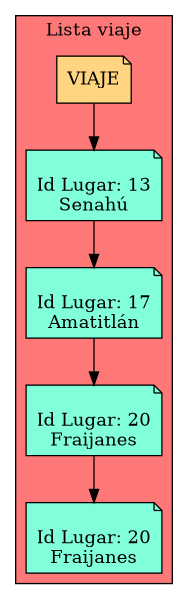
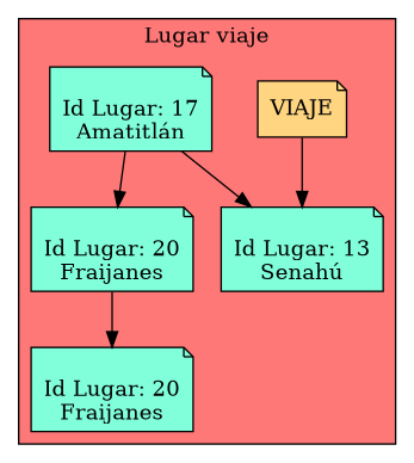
  digraph {
    node [fillcolor="#81FFDA" shape=note style=filled]
    n1 [fillcolor="#FFD581" label=VIAJE]
    n2 [label="\nId Lugar: 13\nSenahú"]
    n3 [label="\nId Lugar: 17\nAmatitlán"]
    n4 [label="\nId Lugar: 20\nFraijanes"]
    n5 [label="\nId Lugar: 20\nFraijanes"]
    subgraph cluster_1 {
      bgcolor="#FF7878"
-     label=" Lista viaje "
+     label=" Lugar viaje "
      n1
      n2
      n3
      n4
      n5
    }
    n1 -> n2
-   n2 -> n3
+   n3 -> n2
    n3 -> n4
    n4 -> n5
  }
